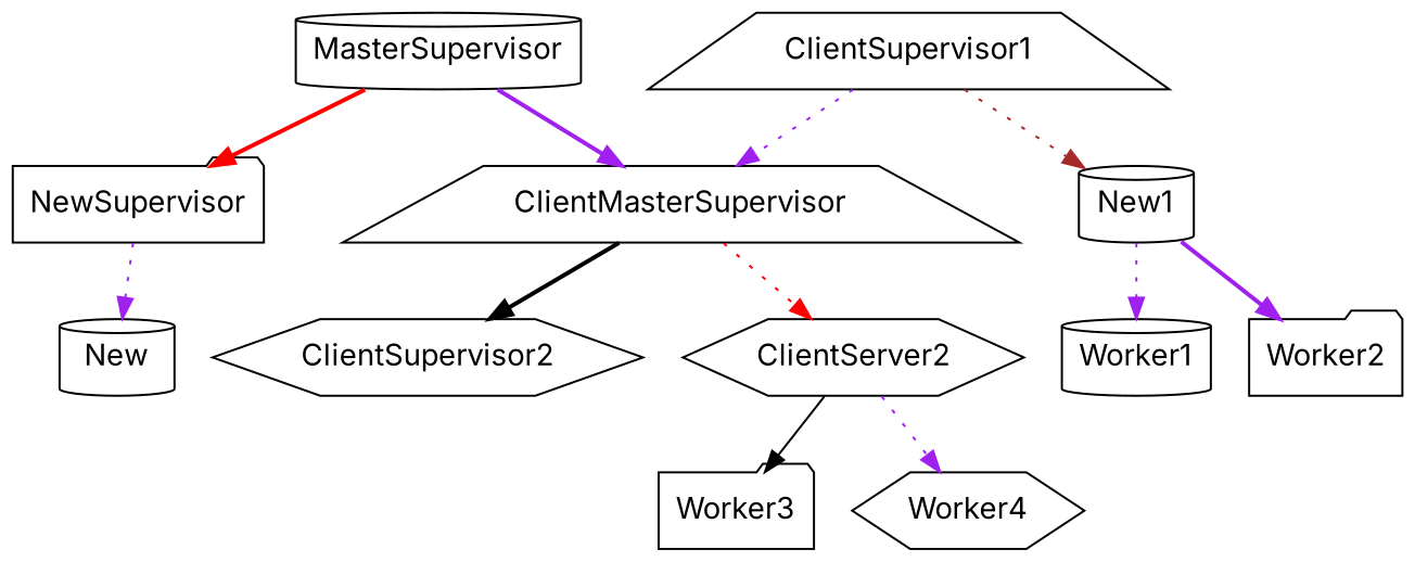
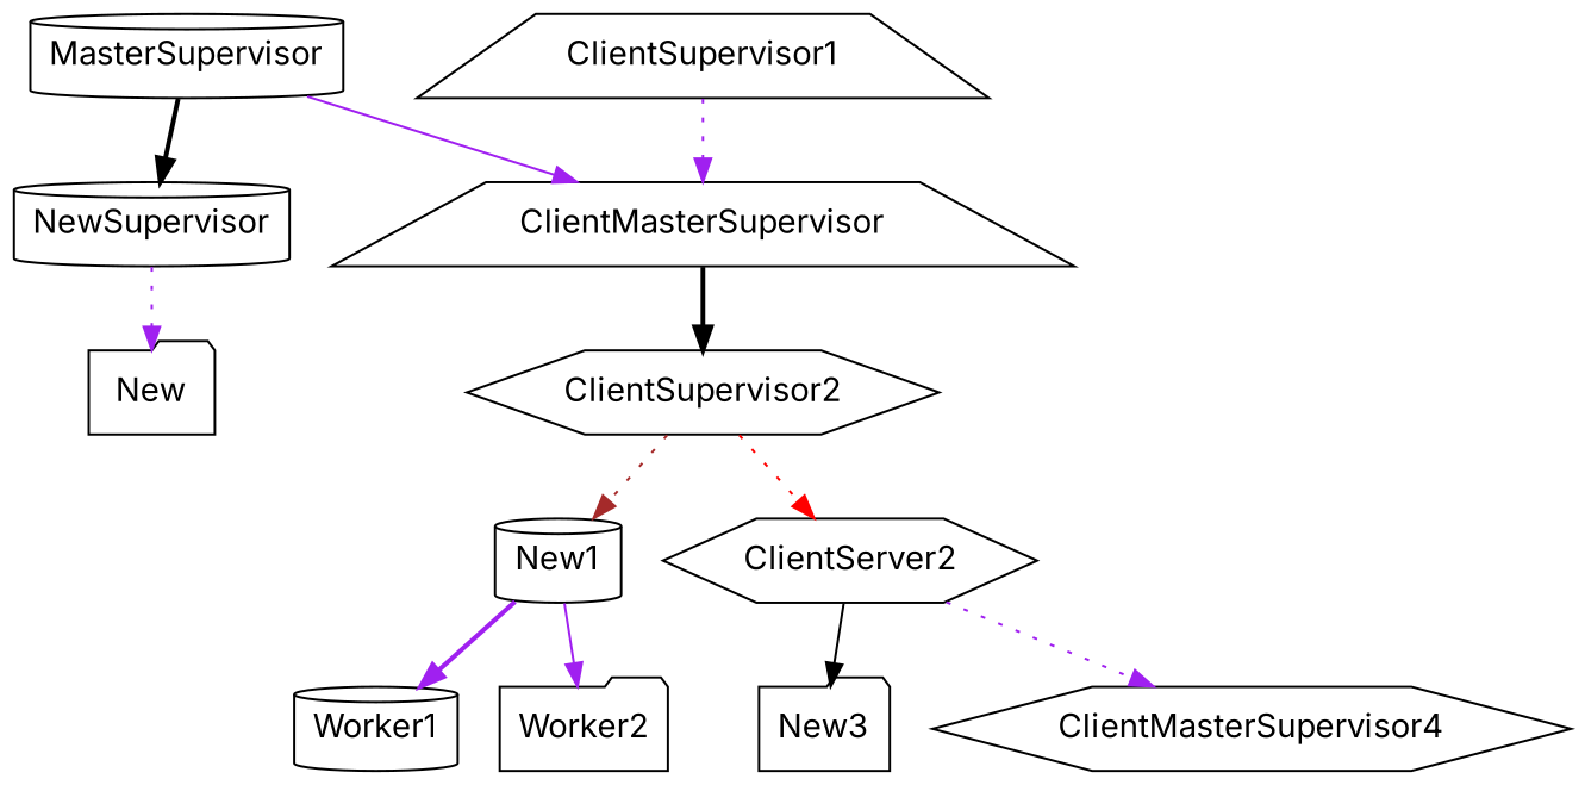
  digraph {
    fontname=Inter
    node [fontname=Inter shape=cylinder]
    edge [color=purple fontname=Inter style=dotted]
    MasterSupervisor
-   NewSupervisor [shape=folder]
+   NewSupervisor
    ClientMasterSupervisor [shape=trapezium]
-   New
+   New [shape=folder]
    ClientSupervisor2 [shape=hexagon]
    ClientSupervisor1 [shape=trapezium]
    n7 [label=New1]
    ClientServer2 [shape=hexagon]
    Worker1
    Worker2 [shape=folder]
-   Worker3 [shape=folder]
-   Worker4 [shape=hexagon]
-   MasterSupervisor -> NewSupervisor [color=red style=bold]
-   MasterSupervisor -> ClientMasterSupervisor [style=bold]
+   Worker3 [shape=folder label=New3]
+   Worker4 [shape=hexagon label=ClientMasterSupervisor4]
+   MasterSupervisor -> NewSupervisor [color=black style=bold]
+   MasterSupervisor -> ClientMasterSupervisor [style=solid]
    NewSupervisor -> New
    ClientMasterSupervisor -> ClientSupervisor2 [color=black style=bold]
-   ClientMasterSupervisor -> ClientServer2 [color=red]
+   ClientSupervisor2 -> ClientServer2 [color=red]
    ClientSupervisor1 -> ClientMasterSupervisor
-   ClientSupervisor1 -> n7 [color=brown]
-   n7 -> Worker1
-   n7 -> Worker2 [style=bold]
+   ClientSupervisor2 -> n7 [color=brown]
+   n7 -> Worker1 [style=bold]
+   n7 -> Worker2 [style=solid]
    ClientServer2 -> Worker3 [color=black style=solid]
    ClientServer2 -> Worker4
  }
